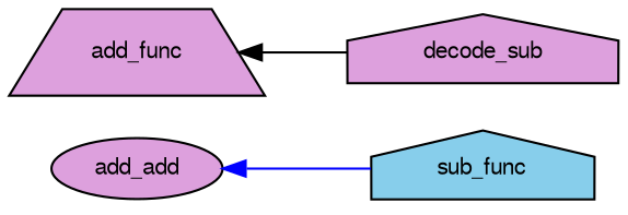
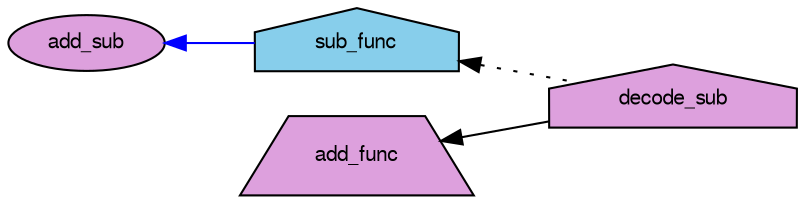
  digraph {
    rankdir=LR
    node [color=black fillcolor=plum fontname=FreeSans fontsize=10 shape=house style=filled]
    edge [color=black dir=back fontname=FreeSans fontsize=10 labelfontname=FreeSans labelfontsize=10 style=solid]
-   n1 [fontcolor=black height=0.2 label=add_add shape=ellipse width=0.4]
+   n1 [fontcolor=black height=0.2 label=add_sub shape=ellipse width=0.4]
    n2 [fillcolor=skyblue height=0.2 label=sub_func width=0.4]
    n3 [height=0.2 label=add_func shape=trapezium width=0.4]
    n4 [height=0.2 label=decode_sub width=0.4]
    n1 -> n2 [color=blue]
+   n2 -> n4 [style=dotted]
    n3 -> n4
  }
